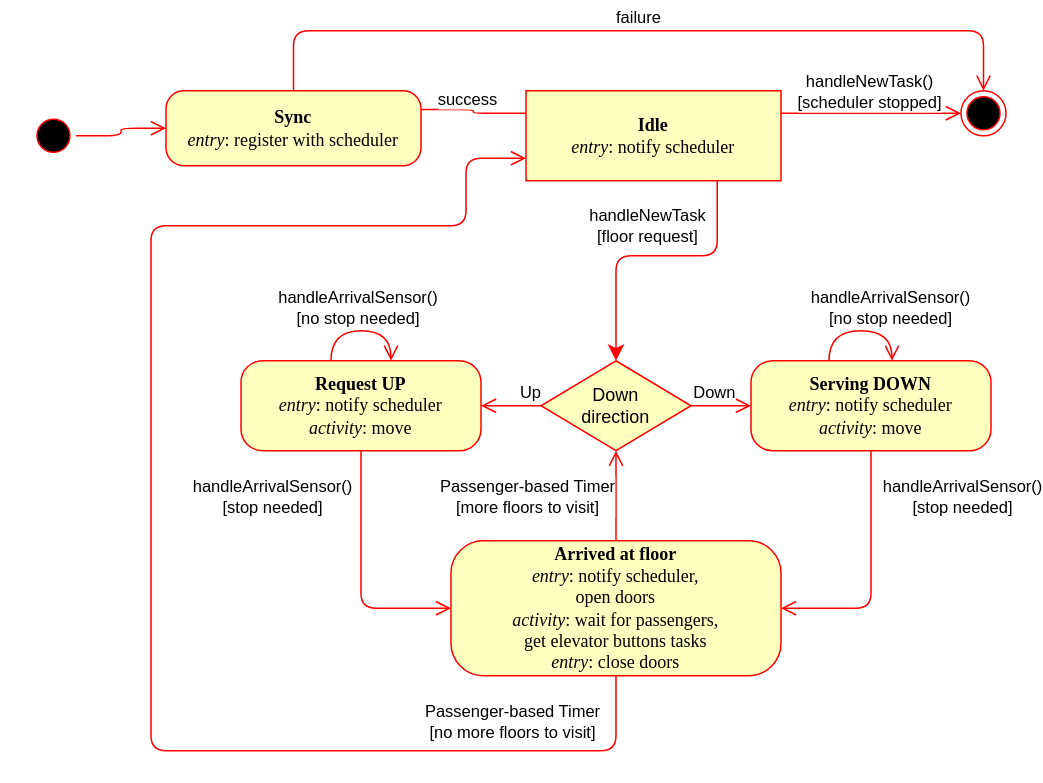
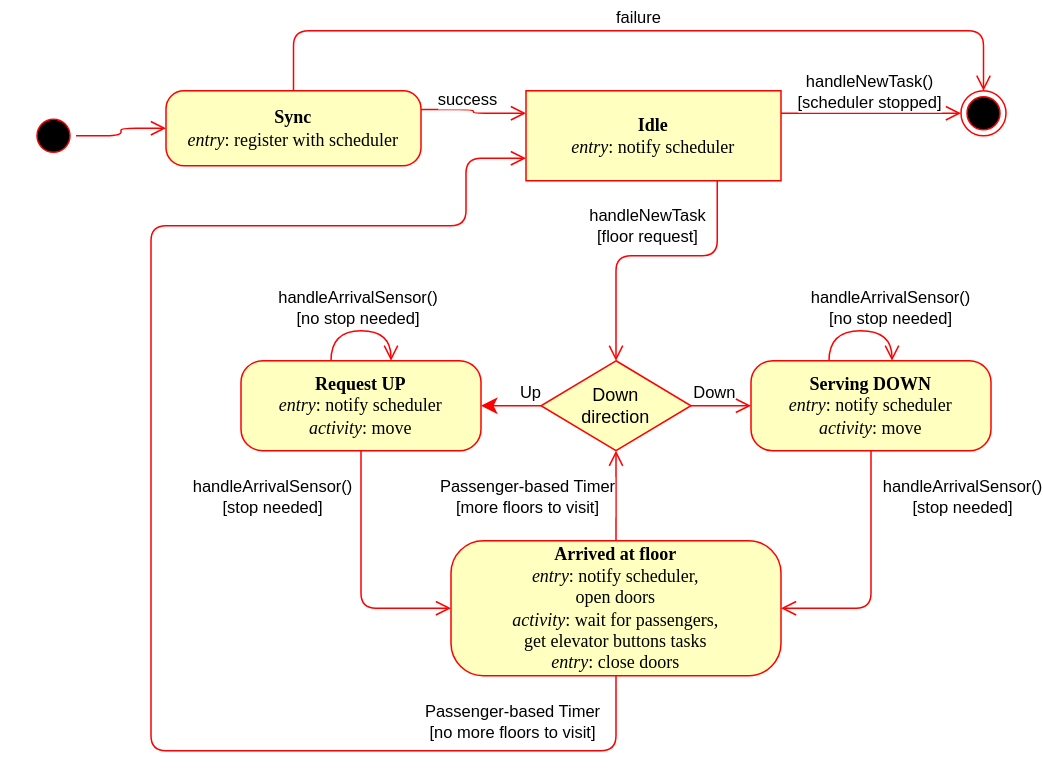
  <mxCell id="0" />
  <mxCell id="1" parent="0" />
  <mxCell id="2" value="" style="ellipse;html=1;shape=startState;fillColor=#000000;strokeColor=#ff0000;rounded=1;shadow=0;comic=0;labelBackgroundColor=none;fontFamily=Verdana;fontSize=12;fontColor=#000000;align=center;direction=south;" parent="1" vertex="1"><mxGeometry x="20" y="75" width="30" height="30" as="geometry" /></mxCell>
  <mxCell id="3" value="&lt;div&gt;&lt;b&gt;Arrived at floor&lt;br&gt;&lt;/b&gt;&lt;/div&gt;&lt;div&gt;&lt;i&gt;entry&lt;/i&gt;: notify scheduler,&lt;/div&gt;&lt;div&gt;open doors&lt;/div&gt;&lt;div&gt;&lt;i&gt;activity&lt;/i&gt;: wait for passengers, &lt;br&gt;&lt;/div&gt;&lt;div&gt;get elevator buttons tasks&lt;br&gt;&lt;/div&gt;&lt;div&gt;&lt;i&gt;entry&lt;/i&gt;: close doors&lt;/div&gt;" style="rounded=1;whiteSpace=wrap;html=1;arcSize=24;fillColor=#ffffc0;strokeColor=#ff0000;shadow=0;comic=0;labelBackgroundColor=none;fontFamily=Verdana;fontSize=12;fontColor=#000000;align=center;" parent="1" vertex="1"><mxGeometry x="300" y="360" width="220" height="90" as="geometry" /></mxCell>
  <mxCell id="4" value="&lt;div&gt;&lt;b&gt;Idle&lt;/b&gt;&lt;/div&gt;&lt;div&gt;&lt;i&gt;entry&lt;/i&gt;: notify scheduler&lt;/div&gt;" style="whiteSpace=wrap;html=1;arcSize=24;fillColor=#ffffc0;strokeColor=#ff0000;shadow=0;comic=0;labelBackgroundColor=none;fontFamily=Verdana;fontSize=12;fontColor=#000000;align=center;rounded=0;" parent="1" vertex="1"><mxGeometry x="350" y="60" width="170" height="60" as="geometry" /></mxCell>
  <mxCell id="5" value="&lt;div&gt;&lt;b&gt;Serving DOWN&lt;br&gt;&lt;/b&gt;&lt;/div&gt;&lt;div&gt;&lt;i&gt;entry&lt;/i&gt;: notify scheduler&lt;br&gt;&lt;/div&gt;&lt;div&gt;&lt;i&gt;activity&lt;/i&gt;: move&lt;/div&gt;" style="rounded=1;whiteSpace=wrap;html=1;arcSize=24;fillColor=#ffffc0;strokeColor=#ff0000;shadow=0;comic=0;labelBackgroundColor=none;fontFamily=Verdana;fontSize=12;fontColor=#000000;align=center;" parent="1" vertex="1"><mxGeometry x="500" y="240" width="160" height="60" as="geometry" /></mxCell>
  <mxCell id="6" style="edgeStyle=orthogonalEdgeStyle;html=1;labelBackgroundColor=none;endArrow=open;endSize=8;strokeColor=#ff0000;fontFamily=Verdana;fontSize=12;align=left;entryX=0;entryY=0.5;entryDx=0;entryDy=0;" parent="1" source="2" target="33" edge="1"><mxGeometry relative="1" as="geometry"><mxPoint x="20" y="90" as="targetPoint" /><Array as="points" /></mxGeometry></mxCell>
  <mxCell id="7" style="edgeStyle=orthogonalEdgeStyle;html=1;labelBackgroundColor=none;endArrow=open;endSize=8;strokeColor=#ff0000;fontFamily=Verdana;fontSize=12;align=left;entryX=0;entryY=0.5;entryDx=0;entryDy=0;exitX=0.5;exitY=1;exitDx=0;exitDy=0;" parent="1" edge="1" target="3" source="20"><mxGeometry relative="1" as="geometry"><mxPoint x="256.8" y="310" as="sourcePoint" /><Array as="points" /><mxPoint x="257" y="370" as="targetPoint" /></mxGeometry></mxCell>
  <mxCell id="8" value="&lt;div&gt;handleArrivalSensor()&lt;/div&gt;&lt;div&gt;[stop needed]&lt;br&gt;&lt;/div&gt;" style="edgeLabel;html=1;align=center;verticalAlign=middle;resizable=0;points=[];" parent="7" vertex="1" connectable="0"><mxGeometry x="0.115" relative="1" as="geometry"><mxPoint x="-60" y="-62" as="offset" /></mxGeometry></mxCell>
  <mxCell id="9" style="edgeStyle=orthogonalEdgeStyle;html=1;labelBackgroundColor=none;endArrow=open;endSize=8;strokeColor=#ff0000;fontFamily=Verdana;fontSize=12;align=left;entryX=0;entryY=0.75;entryDx=0;entryDy=0;exitX=0.5;exitY=1;exitDx=0;exitDy=0;" parent="1" source="3" target="4" edge="1"><mxGeometry relative="1" as="geometry"><mxPoint x="82" y="290" as="targetPoint" /><Array as="points"><mxPoint x="410" y="500" /><mxPoint x="100" y="500" /><mxPoint x="100" y="150" /><mxPoint x="310" y="150" /><mxPoint x="310" y="105" /></Array><mxPoint x="200" y="500" as="sourcePoint" /></mxGeometry></mxCell>
  <mxCell id="10" value="&lt;div&gt;Passenger-based Timer&lt;/div&gt;&lt;div&gt;[no more floors to visit]&lt;br&gt;&lt;/div&gt;" style="edgeLabel;html=1;align=center;verticalAlign=middle;resizable=0;points=[];" parent="9" vertex="1" connectable="0"><mxGeometry x="0.323" y="3" relative="1" as="geometry"><mxPoint x="243" y="285" as="offset" /></mxGeometry></mxCell>
  <mxCell id="11" value="" style="ellipse;html=1;shape=endState;fillColor=#000000;strokeColor=#ff0000;" parent="1" vertex="1"><mxGeometry x="640" y="60" width="30" height="30" as="geometry" /></mxCell>
  <mxCell id="12" style="edgeStyle=orthogonalEdgeStyle;html=1;labelBackgroundColor=none;endArrow=open;endSize=8;strokeColor=#ff0000;fontFamily=Verdana;fontSize=12;align=left;exitX=1;exitY=0.25;exitDx=0;exitDy=0;entryX=0;entryY=0.5;entryDx=0;entryDy=0;" parent="1" source="4" target="11" edge="1"><mxGeometry relative="1" as="geometry"><mxPoint x="182" y="100" as="sourcePoint" /><mxPoint x="262" y="100" as="targetPoint" /></mxGeometry></mxCell>
  <mxCell id="13" value="&lt;div&gt;handleNewTask()&lt;/div&gt;&lt;div&gt;[scheduler stopped]&lt;br&gt;&lt;/div&gt;" style="edgeLabel;html=1;align=center;verticalAlign=middle;resizable=0;points=[];" parent="12" vertex="1" connectable="0"><mxGeometry x="0.2" y="4" relative="1" as="geometry"><mxPoint x="-14" y="-11" as="offset" /></mxGeometry></mxCell>
  <mxCell id="14" style="edgeStyle=orthogonalEdgeStyle;html=1;labelBackgroundColor=none;endArrow=open;endSize=8;strokeColor=#ff0000;fontFamily=Verdana;fontSize=12;align=left;entryX=1;entryY=0.75;entryDx=0;entryDy=0;curved=1;" parent="1" edge="1"><mxGeometry relative="1" as="geometry"><mxPoint x="552" y="240" as="sourcePoint" /><Array as="points"><mxPoint x="552" y="220" /><mxPoint x="594" y="220" /></Array><mxPoint x="594" y="240" as="targetPoint" /></mxGeometry></mxCell>
  <mxCell id="15" value="&lt;div&gt;handleArrivalSensor()&lt;/div&gt;&lt;div&gt;[no stop needed]&lt;br&gt;&lt;/div&gt;" style="edgeLabel;html=1;align=center;verticalAlign=middle;resizable=0;points=[];" parent="14" vertex="1" connectable="0"><mxGeometry x="-0.267" y="-2" relative="1" as="geometry"><mxPoint x="30" y="-18" as="offset" /></mxGeometry></mxCell>
  <mxCell id="16" style="edgeStyle=orthogonalEdgeStyle;html=1;labelBackgroundColor=none;endArrow=open;endSize=8;strokeColor=#ff0000;fontFamily=Verdana;fontSize=12;align=left;entryX=0.5;entryY=1;entryDx=0;entryDy=0;exitX=0.5;exitY=0;exitDx=0;exitDy=0;" parent="1" edge="1" target="25" source="3"><mxGeometry relative="1" as="geometry"><mxPoint x="420" y="350" as="sourcePoint" /><Array as="points"><mxPoint x="410" y="350" /><mxPoint x="410" y="350" /></Array><mxPoint x="502" y="380" as="targetPoint" /></mxGeometry></mxCell>
  <mxCell id="17" value="&lt;div&gt;Passenger-based Timer&lt;br&gt;&lt;/div&gt;&lt;div&gt;[more floors to visit]&lt;br&gt;&lt;/div&gt;" style="edgeLabel;html=1;align=center;verticalAlign=middle;resizable=0;points=[];" parent="16" vertex="1" connectable="0"><mxGeometry x="0.115" relative="1" as="geometry"><mxPoint x="-60" y="3" as="offset" /></mxGeometry></mxCell>
- <mxCell id="18" style="edgeStyle=orthogonalEdgeStyle;html=1;labelBackgroundColor=none;endArrow=classic;endSize=8;strokeColor=#ff0000;fontFamily=Verdana;fontSize=12;align=left;entryX=0.5;entryY=0;entryDx=0;entryDy=0;exitX=0.75;exitY=1;exitDx=0;exitDy=0;" parent="1" edge="1" target="25" source="4"><mxGeometry relative="1" as="geometry"><Array as="points"><mxPoint x="478" y="170" /><mxPoint x="410" y="170" /></Array><mxPoint x="480" y="130" as="sourcePoint" /><mxPoint x="422" y="180" as="targetPoint" /></mxGeometry></mxCell>
+ <mxCell id="18" style="edgeStyle=orthogonalEdgeStyle;html=1;labelBackgroundColor=none;endArrow=open;endSize=8;strokeColor=#ff0000;fontFamily=Verdana;fontSize=12;align=left;entryX=0.5;entryY=0;entryDx=0;entryDy=0;exitX=0.75;exitY=1;exitDx=0;exitDy=0;" parent="1" edge="1" target="25" source="4"><mxGeometry relative="1" as="geometry"><Array as="points"><mxPoint x="478" y="170" /><mxPoint x="410" y="170" /></Array><mxPoint x="480" y="130" as="sourcePoint" /><mxPoint x="422" y="180" as="targetPoint" /></mxGeometry></mxCell>
  <mxCell id="19" value="&lt;div&gt;handleNewTask&lt;/div&gt;&lt;div&gt;[floor request]&lt;br&gt;&lt;/div&gt;" style="edgeLabel;html=1;align=center;verticalAlign=middle;resizable=0;points=[];" parent="18" vertex="1" connectable="0"><mxGeometry x="0.367" relative="1" as="geometry"><mxPoint x="20" y="-31" as="offset" /></mxGeometry></mxCell>
  <mxCell id="20" value="&lt;div&gt;&lt;b&gt;Request UP&lt;br&gt;&lt;/b&gt;&lt;/div&gt;&lt;div&gt;&lt;i&gt;entry&lt;/i&gt;: notify scheduler&lt;br&gt;&lt;/div&gt;&lt;div&gt;&lt;i&gt;activity&lt;/i&gt;: move&lt;/div&gt;" style="rounded=1;whiteSpace=wrap;html=1;arcSize=24;fillColor=#ffffc0;strokeColor=#ff0000;shadow=0;comic=0;labelBackgroundColor=none;fontFamily=Verdana;fontSize=12;fontColor=#000000;align=center;" parent="1" vertex="1"><mxGeometry x="160" y="240" width="160" height="60" as="geometry" /></mxCell>
  <mxCell id="21" style="edgeStyle=orthogonalEdgeStyle;html=1;labelBackgroundColor=none;endArrow=open;endSize=8;strokeColor=#ff0000;fontFamily=Verdana;fontSize=12;align=left;curved=1;" parent="1" edge="1"><mxGeometry relative="1" as="geometry"><mxPoint x="220" y="240" as="sourcePoint" /><Array as="points"><mxPoint x="220" y="220" /><mxPoint x="260" y="220" /></Array><mxPoint x="260" y="240" as="targetPoint" /></mxGeometry></mxCell>
  <mxCell id="22" value="&lt;div&gt;handleArrivalSensor()&lt;/div&gt;&lt;div&gt;[no stop needed]&lt;br&gt;&lt;/div&gt;" style="edgeLabel;html=1;align=center;verticalAlign=middle;resizable=0;points=[];" parent="21" vertex="1" connectable="0"><mxGeometry x="-0.267" y="-2" relative="1" as="geometry"><mxPoint x="8" y="-18" as="offset" /></mxGeometry></mxCell>
  <mxCell id="23" style="edgeStyle=orthogonalEdgeStyle;html=1;labelBackgroundColor=none;endArrow=open;endSize=8;strokeColor=#ff0000;fontFamily=Verdana;fontSize=12;align=left;entryX=1;entryY=0.5;entryDx=0;entryDy=0;exitX=0.5;exitY=1;exitDx=0;exitDy=0;" parent="1" source="5" target="3" edge="1"><mxGeometry relative="1" as="geometry"><mxPoint x="530" y="310" as="sourcePoint" /><Array as="points"><mxPoint x="580" y="405" /></Array><mxPoint x="251" y="470" as="targetPoint" /></mxGeometry></mxCell>
  <mxCell id="24" value="&lt;div&gt;handleArrivalSensor()&lt;/div&gt;&lt;div&gt;[stop needed]&lt;br&gt;&lt;/div&gt;" style="edgeLabel;html=1;align=center;verticalAlign=middle;resizable=0;points=[];" parent="23" vertex="1" connectable="0"><mxGeometry x="0.115" relative="1" as="geometry"><mxPoint x="60" y="-62" as="offset" /></mxGeometry></mxCell>
  <mxCell id="25" value="&lt;div&gt;Down&lt;/div&gt;&lt;div&gt;direction&lt;/div&gt;" style="rhombus;whiteSpace=wrap;html=1;fontColor=#000000;fillColor=#ffffc0;strokeColor=#ff0000;" parent="1" vertex="1"><mxGeometry x="360" y="240" width="100" height="60" as="geometry" /></mxCell>
  <mxCell id="26" value="&lt;div&gt;Down&lt;/div&gt;" style="edgeStyle=orthogonalEdgeStyle;html=1;align=left;verticalAlign=bottom;endArrow=open;endSize=8;strokeColor=#ff0000;entryX=0;entryY=0.5;entryDx=0;entryDy=0;rounded=1;" parent="1" source="25" target="5" edge="1"><mxGeometry x="-1" relative="1" as="geometry"><mxPoint x="562" y="200" as="targetPoint" /><Array as="points"><mxPoint x="500" y="270" /><mxPoint x="500" y="270" /></Array><mxPoint as="offset" /></mxGeometry></mxCell>
- <mxCell id="27" value="" style="edgeStyle=orthogonalEdgeStyle;html=1;align=left;verticalAlign=top;endArrow=open;endSize=8;strokeColor=#ff0000;rounded=1;entryX=1;entryY=0.5;entryDx=0;entryDy=0;exitX=0;exitY=0.5;exitDx=0;exitDy=0;" parent="1" source="25" target="20" edge="1"><mxGeometry x="-0.333" y="20" relative="1" as="geometry"><mxPoint x="292" y="210" as="targetPoint" /><Array as="points"><mxPoint x="340" y="270" /><mxPoint x="340" y="270" /></Array><mxPoint as="offset" /></mxGeometry></mxCell>
+ <mxCell id="27" value="" style="edgeStyle=orthogonalEdgeStyle;html=1;align=left;verticalAlign=top;endArrow=classic;endSize=8;strokeColor=#ff0000;rounded=1;entryX=1;entryY=0.5;entryDx=0;entryDy=0;exitX=0;exitY=0.5;exitDx=0;exitDy=0;" parent="1" source="25" target="20" edge="1"><mxGeometry x="-0.333" y="20" relative="1" as="geometry"><mxPoint x="292" y="210" as="targetPoint" /><Array as="points"><mxPoint x="340" y="270" /><mxPoint x="340" y="270" /></Array><mxPoint as="offset" /></mxGeometry></mxCell>
  <mxCell id="28" value="Up" style="edgeLabel;html=1;align=center;verticalAlign=middle;resizable=0;points=[];" parent="27" vertex="1" connectable="0"><mxGeometry x="-0.2" y="2" relative="1" as="geometry"><mxPoint x="8" y="-12" as="offset" /></mxGeometry></mxCell>
- <mxCell id="29" style="edgeStyle=orthogonalEdgeStyle;rounded=1;orthogonalLoop=1;jettySize=auto;html=1;entryX=0;entryY=0.25;entryDx=0;entryDy=0;endArrow=none;endFill=0;endSize=8;fillColor=#f8cecc;strokeColor=#FF0000;exitX=1;exitY=0.25;exitDx=0;exitDy=0;" edge="1" parent="1" source="33" target="4"><mxGeometry relative="1" as="geometry" /></mxCell>
+ <mxCell id="29" style="edgeStyle=orthogonalEdgeStyle;rounded=1;orthogonalLoop=1;jettySize=auto;html=1;entryX=0;entryY=0.25;entryDx=0;entryDy=0;endArrow=open;endFill=0;endSize=8;fillColor=#f8cecc;strokeColor=#FF0000;exitX=1;exitY=0.25;exitDx=0;exitDy=0;" edge="1" parent="1" source="33" target="4"><mxGeometry relative="1" as="geometry" /></mxCell>
  <mxCell id="30" value="success" style="edgeLabel;html=1;align=center;verticalAlign=middle;resizable=0;points=[];" vertex="1" connectable="0" parent="29"><mxGeometry x="0.333" relative="1" as="geometry"><mxPoint x="-15" y="-10" as="offset" /></mxGeometry></mxCell>
  <mxCell id="31" style="edgeStyle=orthogonalEdgeStyle;rounded=1;orthogonalLoop=1;jettySize=auto;html=1;entryX=0.5;entryY=0;entryDx=0;entryDy=0;endSize=8;strokeColor=#FF0000;endArrow=open;endFill=0;exitX=0.5;exitY=0;exitDx=0;exitDy=0;" edge="1" parent="1" source="33" target="11"><mxGeometry relative="1" as="geometry"><Array as="points"><mxPoint x="195" y="20" /><mxPoint x="655" y="20" /></Array></mxGeometry></mxCell>
  <mxCell id="32" value="&lt;div&gt;failure&lt;/div&gt;" style="edgeLabel;html=1;align=center;verticalAlign=middle;resizable=0;points=[];" vertex="1" connectable="0" parent="31"><mxGeometry x="0.025" y="1" relative="1" as="geometry"><mxPoint x="-8" y="-9" as="offset" /></mxGeometry></mxCell>
  <mxCell id="33" value="&lt;div&gt;&lt;b&gt;Sync&lt;/b&gt;&lt;/div&gt;&lt;div&gt;&lt;i&gt;entry&lt;/i&gt;: register with scheduler&lt;br&gt;&lt;/div&gt;" style="rounded=1;whiteSpace=wrap;html=1;arcSize=24;fillColor=#ffffc0;strokeColor=#ff0000;shadow=0;comic=0;labelBackgroundColor=none;fontFamily=Verdana;fontSize=12;fontColor=#000000;align=center;" vertex="1" parent="1"><mxGeometry x="110" y="60" width="170" height="50" as="geometry" /></mxCell>
